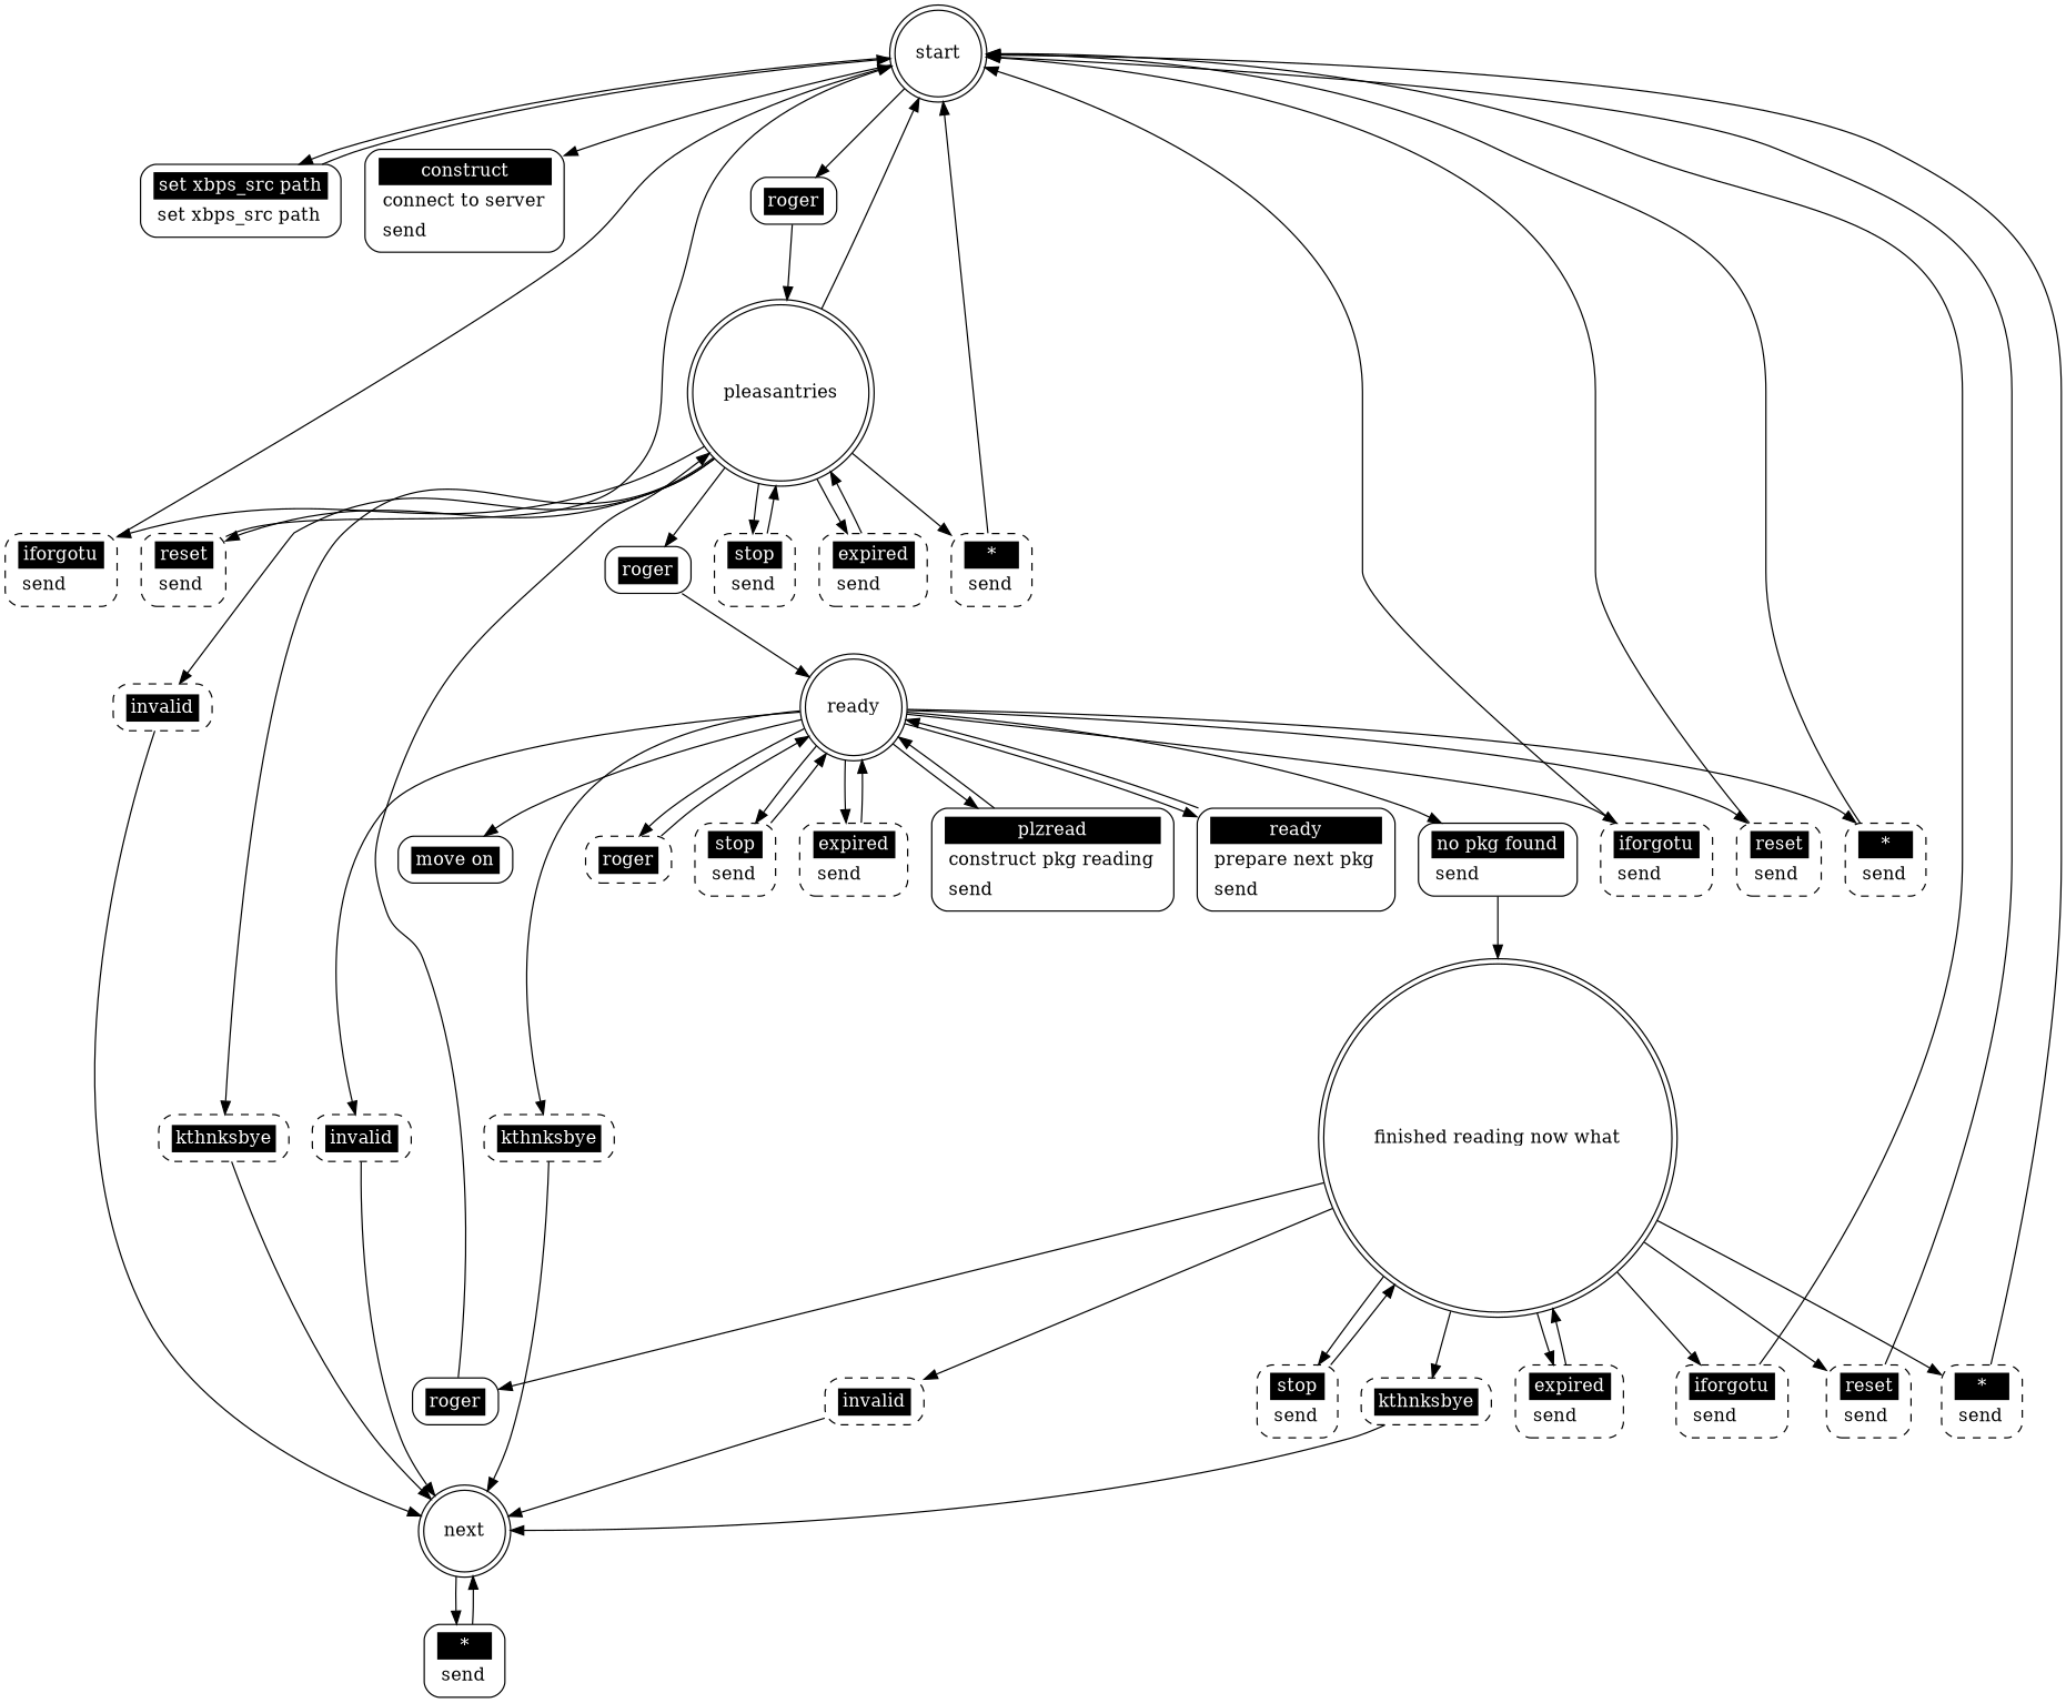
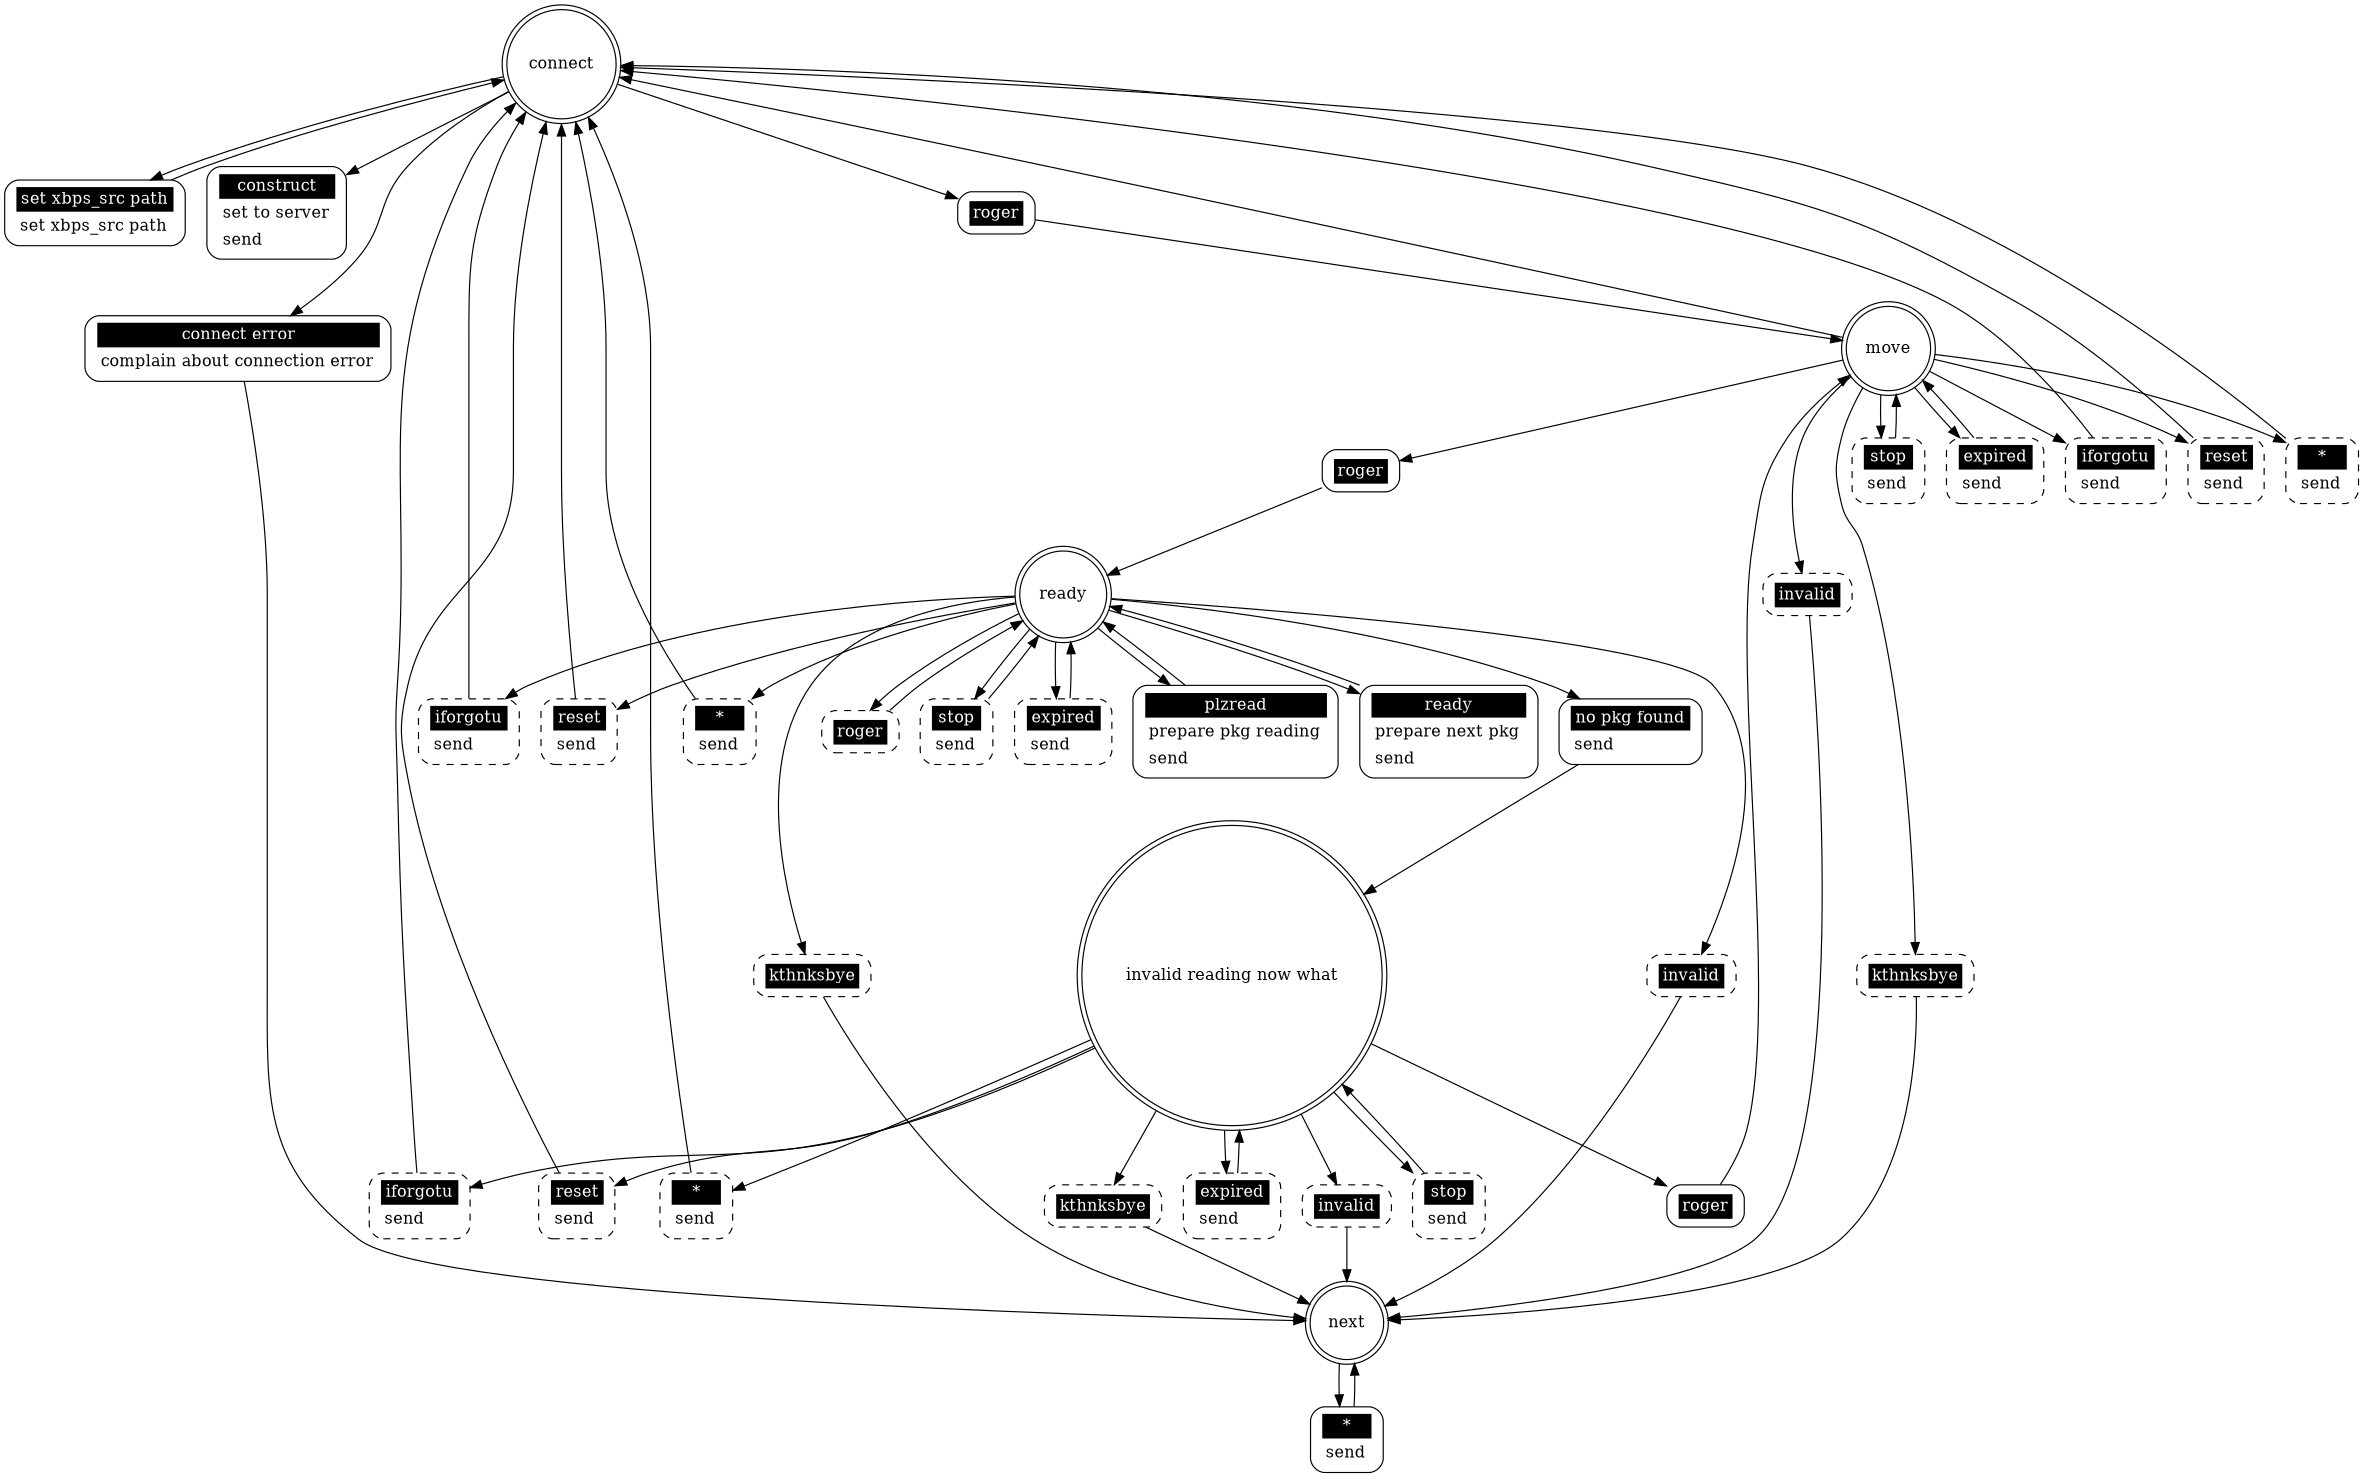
  digraph {
    node [shape=Mrecord style=dashed]
-   start [shape=doublecircle style=""]
+   start [shape=doublecircle label=connect style=""]
    n2 [label=<<table border="0" cellborder="0" cellpadding="3" bgcolor="white"><tr><td bgcolor="black" align="center" colspan="2"><font color="white">set xbps_src path</font></td></tr><tr><td align="left" port="r3">set xbps_src path</td></tr></table>> style=solid]
-   n3 [label=<<table border="0" cellborder="0" cellpadding="3" bgcolor="white"><tr><td bgcolor="black" align="center" colspan="2"><font color="white">construct</font></td></tr><tr><td align="left" port="r3">connect to server</td></tr><tr><td align="left" port="r3">send</td></tr></table>> style=solid]
+   n3 [label=<<table border="0" cellborder="0" cellpadding="3" bgcolor="white"><tr><td bgcolor="black" align="center" colspan="2"><font color="white">construct</font></td></tr><tr><td align="left" port="r3">set to server</td></tr><tr><td align="left" port="r3">send</td></tr></table>> style=solid]
    n4 [label=<<table border="0" cellborder="0" cellpadding="3" bgcolor="white"><tr><td bgcolor="black" align="center" colspan="2"><font color="white">roger</font></td></tr></table>> style=solid]
-   pleasantries [shape=doublecircle style=""]
+   n5 [label=<<table border="0" cellborder="0" cellpadding="3" bgcolor="white"><tr><td bgcolor="black" align="center" colspan="2"><font color="white">connect error</font></td></tr><tr><td align="left" port="r3">complain about connection error</td></tr></table>> style=solid]
+   pleasantries [shape=doublecircle label=move style=""]
    n7 [label=next shape=doublecircle style=""]
    n8 [label=<<table border="0" cellborder="0" cellpadding="3" bgcolor="white"><tr><td bgcolor="black" align="center" colspan="2"><font color="white">invalid</font></td></tr></table>>]
    n9 [label=<<table border="0" cellborder="0" cellpadding="3" bgcolor="white"><tr><td bgcolor="black" align="center" colspan="2"><font color="white">iforgotu</font></td></tr><tr><td align="left" port="r3">send</td></tr></table>>]
    n10 [label=<<table border="0" cellborder="0" cellpadding="3" bgcolor="white"><tr><td bgcolor="black" align="center" colspan="2"><font color="white">reset</font></td></tr><tr><td align="left" port="r3">send</td></tr></table>>]
    n11 [label=<<table border="0" cellborder="0" cellpadding="3" bgcolor="white"><tr><td bgcolor="black" align="center" colspan="2"><font color="white">stop</font></td></tr><tr><td align="left" port="r3">send</td></tr></table>>]
    n12 [label=<<table border="0" cellborder="0" cellpadding="3" bgcolor="white"><tr><td bgcolor="black" align="center" colspan="2"><font color="white">*</font></td></tr><tr><td align="left" port="r3">send</td></tr></table>>]
    n13 [label=<<table border="0" cellborder="0" cellpadding="3" bgcolor="white"><tr><td bgcolor="black" align="center" colspan="2"><font color="white">kthnksbye</font></td></tr></table>>]
    n14 [label=<<table border="0" cellborder="0" cellpadding="3" bgcolor="white"><tr><td bgcolor="black" align="center" colspan="2"><font color="white">expired</font></td></tr><tr><td align="left" port="r3">send</td></tr></table>>]
    n15 [label=<<table border="0" cellborder="0" cellpadding="3" bgcolor="white"><tr><td bgcolor="black" align="center" colspan="2"><font color="white">roger</font></td></tr></table>> style=solid]
    ready [shape=doublecircle style=""]
    n17 [label=<<table border="0" cellborder="0" cellpadding="3" bgcolor="white"><tr><td bgcolor="black" align="center" colspan="2"><font color="white">*</font></td></tr><tr><td align="left" port="r3">send</td></tr></table>> style=solid]
    n18 [label=<<table border="0" cellborder="0" cellpadding="3" bgcolor="white"><tr><td bgcolor="black" align="center" colspan="2"><font color="white">invalid</font></td></tr></table>>]
    n19 [label=<<table border="0" cellborder="0" cellpadding="3" bgcolor="white"><tr><td bgcolor="black" align="center" colspan="2"><font color="white">iforgotu</font></td></tr><tr><td align="left" port="r3">send</td></tr></table>>]
    n20 [label=<<table border="0" cellborder="0" cellpadding="3" bgcolor="white"><tr><td bgcolor="black" align="center" colspan="2"><font color="white">roger</font></td></tr></table>>]
    n21 [label=<<table border="0" cellborder="0" cellpadding="3" bgcolor="white"><tr><td bgcolor="black" align="center" colspan="2"><font color="white">reset</font></td></tr><tr><td align="left" port="r3">send</td></tr></table>>]
    n22 [label=<<table border="0" cellborder="0" cellpadding="3" bgcolor="white"><tr><td bgcolor="black" align="center" colspan="2"><font color="white">stop</font></td></tr><tr><td align="left" port="r3">send</td></tr></table>>]
    n23 [label=<<table border="0" cellborder="0" cellpadding="3" bgcolor="white"><tr><td bgcolor="black" align="center" colspan="2"><font color="white">*</font></td></tr><tr><td align="left" port="r3">send</td></tr></table>>]
    n24 [label=<<table border="0" cellborder="0" cellpadding="3" bgcolor="white"><tr><td bgcolor="black" align="center" colspan="2"><font color="white">kthnksbye</font></td></tr></table>>]
    n25 [label=<<table border="0" cellborder="0" cellpadding="3" bgcolor="white"><tr><td bgcolor="black" align="center" colspan="2"><font color="white">expired</font></td></tr><tr><td align="left" port="r3">send</td></tr></table>>]
-   n26 [label=<<table border="0" cellborder="0" cellpadding="3" bgcolor="white"><tr><td bgcolor="black" align="center" colspan="2"><font color="white">plzread</font></td></tr><tr><td align="left" port="r3">construct pkg reading</td></tr><tr><td align="left" port="r3">send</td></tr></table>> style=solid]
+   n26 [label=<<table border="0" cellborder="0" cellpadding="3" bgcolor="white"><tr><td bgcolor="black" align="center" colspan="2"><font color="white">plzread</font></td></tr><tr><td align="left" port="r3">prepare pkg reading</td></tr><tr><td align="left" port="r3">send</td></tr></table>> style=solid]
    n27 [label=<<table border="0" cellborder="0" cellpadding="3" bgcolor="white"><tr><td bgcolor="black" align="center" colspan="2"><font color="white">ready</font></td></tr><tr><td align="left" port="r3">prepare next pkg</td></tr><tr><td align="left" port="r3">send</td></tr></table>> style=solid]
    n28 [label=<<table border="0" cellborder="0" cellpadding="3" bgcolor="white"><tr><td bgcolor="black" align="center" colspan="2"><font color="white">no pkg found</font></td></tr><tr><td align="left" port="r3">send</td></tr></table>> style=solid]
-   n29 [label=<<table border="0" cellborder="0" cellpadding="3" bgcolor="white"><tr><td bgcolor="black" align="center" colspan="2"><font color="white">move on</font></td></tr></table>> style=solid]
-   "finished reading now what" [shape=doublecircle style=""]
+   "finished reading now what" [shape=doublecircle label="invalid reading now what" style=""]
    n31 [label=<<table border="0" cellborder="0" cellpadding="3" bgcolor="white"><tr><td bgcolor="black" align="center" colspan="2"><font color="white">invalid</font></td></tr></table>>]
    n32 [label=<<table border="0" cellborder="0" cellpadding="3" bgcolor="white"><tr><td bgcolor="black" align="center" colspan="2"><font color="white">iforgotu</font></td></tr><tr><td align="left" port="r3">send</td></tr></table>>]
    n33 [label=<<table border="0" cellborder="0" cellpadding="3" bgcolor="white"><tr><td bgcolor="black" align="center" colspan="2"><font color="white">reset</font></td></tr><tr><td align="left" port="r3">send</td></tr></table>>]
    n34 [label=<<table border="0" cellborder="0" cellpadding="3" bgcolor="white"><tr><td bgcolor="black" align="center" colspan="2"><font color="white">stop</font></td></tr><tr><td align="left" port="r3">send</td></tr></table>>]
    n35 [label=<<table border="0" cellborder="0" cellpadding="3" bgcolor="white"><tr><td bgcolor="black" align="center" colspan="2"><font color="white">*</font></td></tr><tr><td align="left" port="r3">send</td></tr></table>>]
    n36 [label=<<table border="0" cellborder="0" cellpadding="3" bgcolor="white"><tr><td bgcolor="black" align="center" colspan="2"><font color="white">kthnksbye</font></td></tr></table>>]
    n37 [label=<<table border="0" cellborder="0" cellpadding="3" bgcolor="white"><tr><td bgcolor="black" align="center" colspan="2"><font color="white">expired</font></td></tr><tr><td align="left" port="r3">send</td></tr></table>>]
    n38 [label=<<table border="0" cellborder="0" cellpadding="3" bgcolor="white"><tr><td bgcolor="black" align="center" colspan="2"><font color="white">roger</font></td></tr></table>> style=solid]
    start -> n2
    start -> n3
    start -> n4
+   start -> n5
    n2 -> start
    n4 -> pleasantries
+   n5 -> n7
    pleasantries -> start
    pleasantries -> n8
    pleasantries -> n9
    pleasantries -> n10
    pleasantries -> n11
    pleasantries -> n12
    pleasantries -> n13
    pleasantries -> n14
    pleasantries -> n15
    n7 -> n17
    n8 -> n7
    n9 -> start
    n10 -> start
    n11 -> pleasantries
    n12 -> start
    n13 -> n7
    n14 -> pleasantries
    n15 -> ready
    ready -> n18
    ready -> n19
    ready -> n20
    ready -> n21
    ready -> n22
    ready -> n23
    ready -> n24
    ready -> n25
    ready -> n26
    ready -> n27
    ready -> n28
-   ready -> n29
    n17 -> n7
    n18 -> n7
    n19 -> start
    n20 -> ready
    n21 -> start
    n22 -> ready
    n23 -> start
    n24 -> n7
    n25 -> ready
    n26 -> ready
    n27 -> ready
    n28 -> "finished reading now what"
    "finished reading now what" -> n31
    "finished reading now what" -> n32
    "finished reading now what" -> n33
    "finished reading now what" -> n34
    "finished reading now what" -> n35
    "finished reading now what" -> n36
    "finished reading now what" -> n37
    "finished reading now what" -> n38
    n31 -> n7
    n32 -> start
    n33 -> start
    n34 -> "finished reading now what"
    n35 -> start
    n36 -> n7
    n37 -> "finished reading now what"
    n38 -> pleasantries
  }
